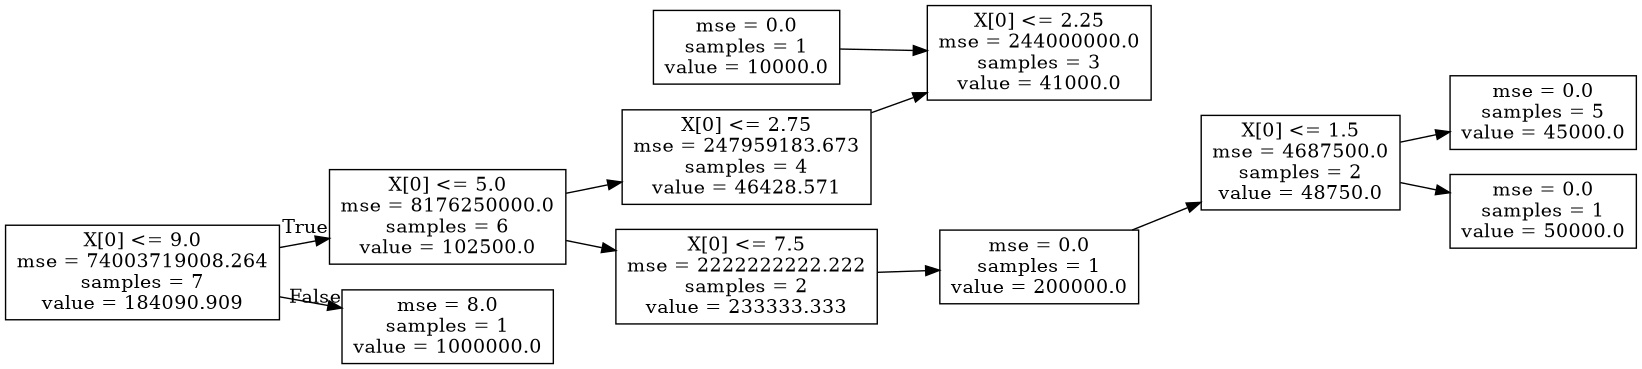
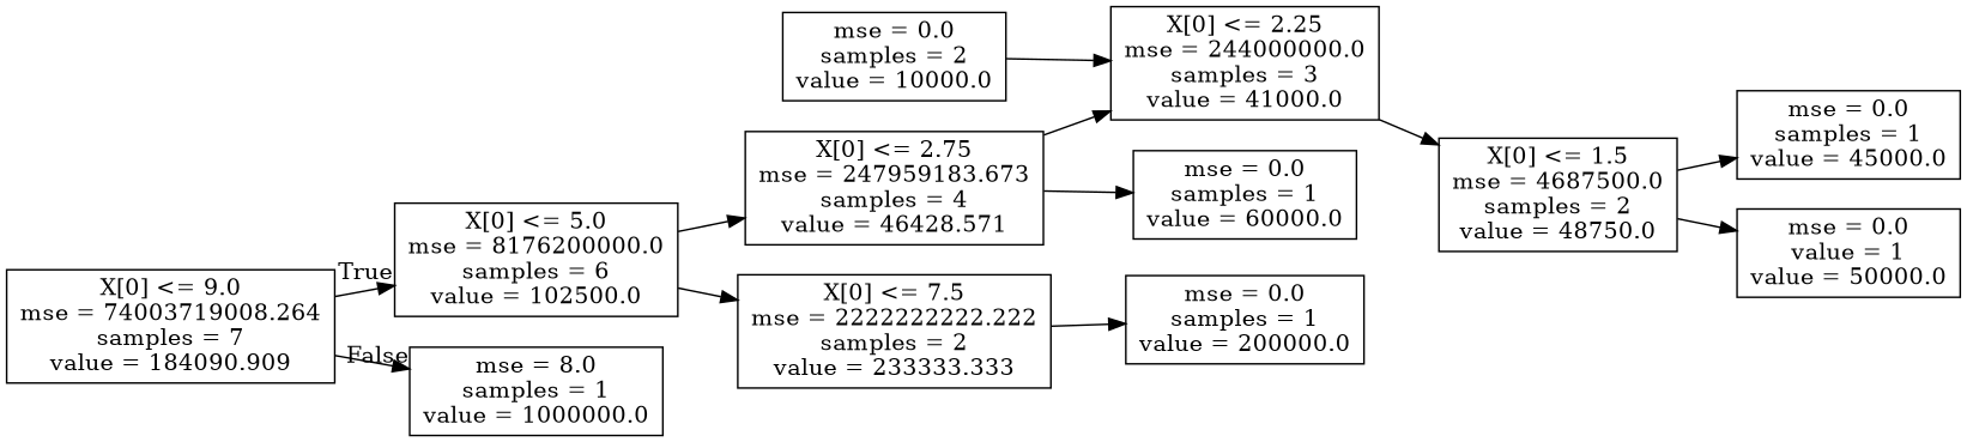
  digraph {
    rankdir=LR
    node [shape=box]
    n1 [label="X[0] <= 9.0\nmse = 74003719008.264\nsamples = 7\nvalue = 184090.909"]
-   n2 [label="X[0] <= 5.0\nmse = 8176250000.0\nsamples = 6\nvalue = 102500.0"]
+   n2 [label="X[0] <= 5.0\nmse = 8176200000.0\nsamples = 6\nvalue = 102500.0"]
    n3 [label="mse = 8.0\nsamples = 1\nvalue = 1000000.0"]
    n4 [label="X[0] <= 2.75\nmse = 247959183.673\nsamples = 4\nvalue = 46428.571"]
    n5 [label="X[0] <= 7.5\nmse = 2222222222.222\nsamples = 2\nvalue = 233333.333"]
    n6 [label="X[0] <= 2.25\nmse = 244000000.0\nsamples = 3\nvalue = 41000.0"]
+   n7 [label="mse = 0.0\nsamples = 1\nvalue = 60000.0"]
    n8 [label="mse = 0.0\nsamples = 1\nvalue = 200000.0"]
    n9 [label="X[0] <= 1.5\nmse = 4687500.0\nsamples = 2\nvalue = 48750.0"]
-   n10 [label="mse = 0.0\nsamples = 5\nvalue = 45000.0"]
-   n11 [label="mse = 0.0\nsamples = 1\nvalue = 50000.0"]
-   n12 [label="mse = 0.0\nsamples = 1\nvalue = 10000.0"]
+   n10 [label="mse = 0.0\nsamples = 1\nvalue = 45000.0"]
+   n11 [label="mse = 0.0\nvalue = 1\nvalue = 50000.0"]
+   n12 [label="mse = 0.0\nsamples = 2\nvalue = 10000.0"]
    n1 -> n2 [headlabel=True labelangle=45 labeldistance=2.5]
    n1 -> n3 [headlabel=False labelangle=-45 labeldistance=2.5]
    n2 -> n4
    n2 -> n5
    n4 -> n6
+   n4 -> n7
    n5 -> n8
-   n8 -> n9
+   n6 -> n9
    n9 -> n10
    n9 -> n11
    n12 -> n6
  }
